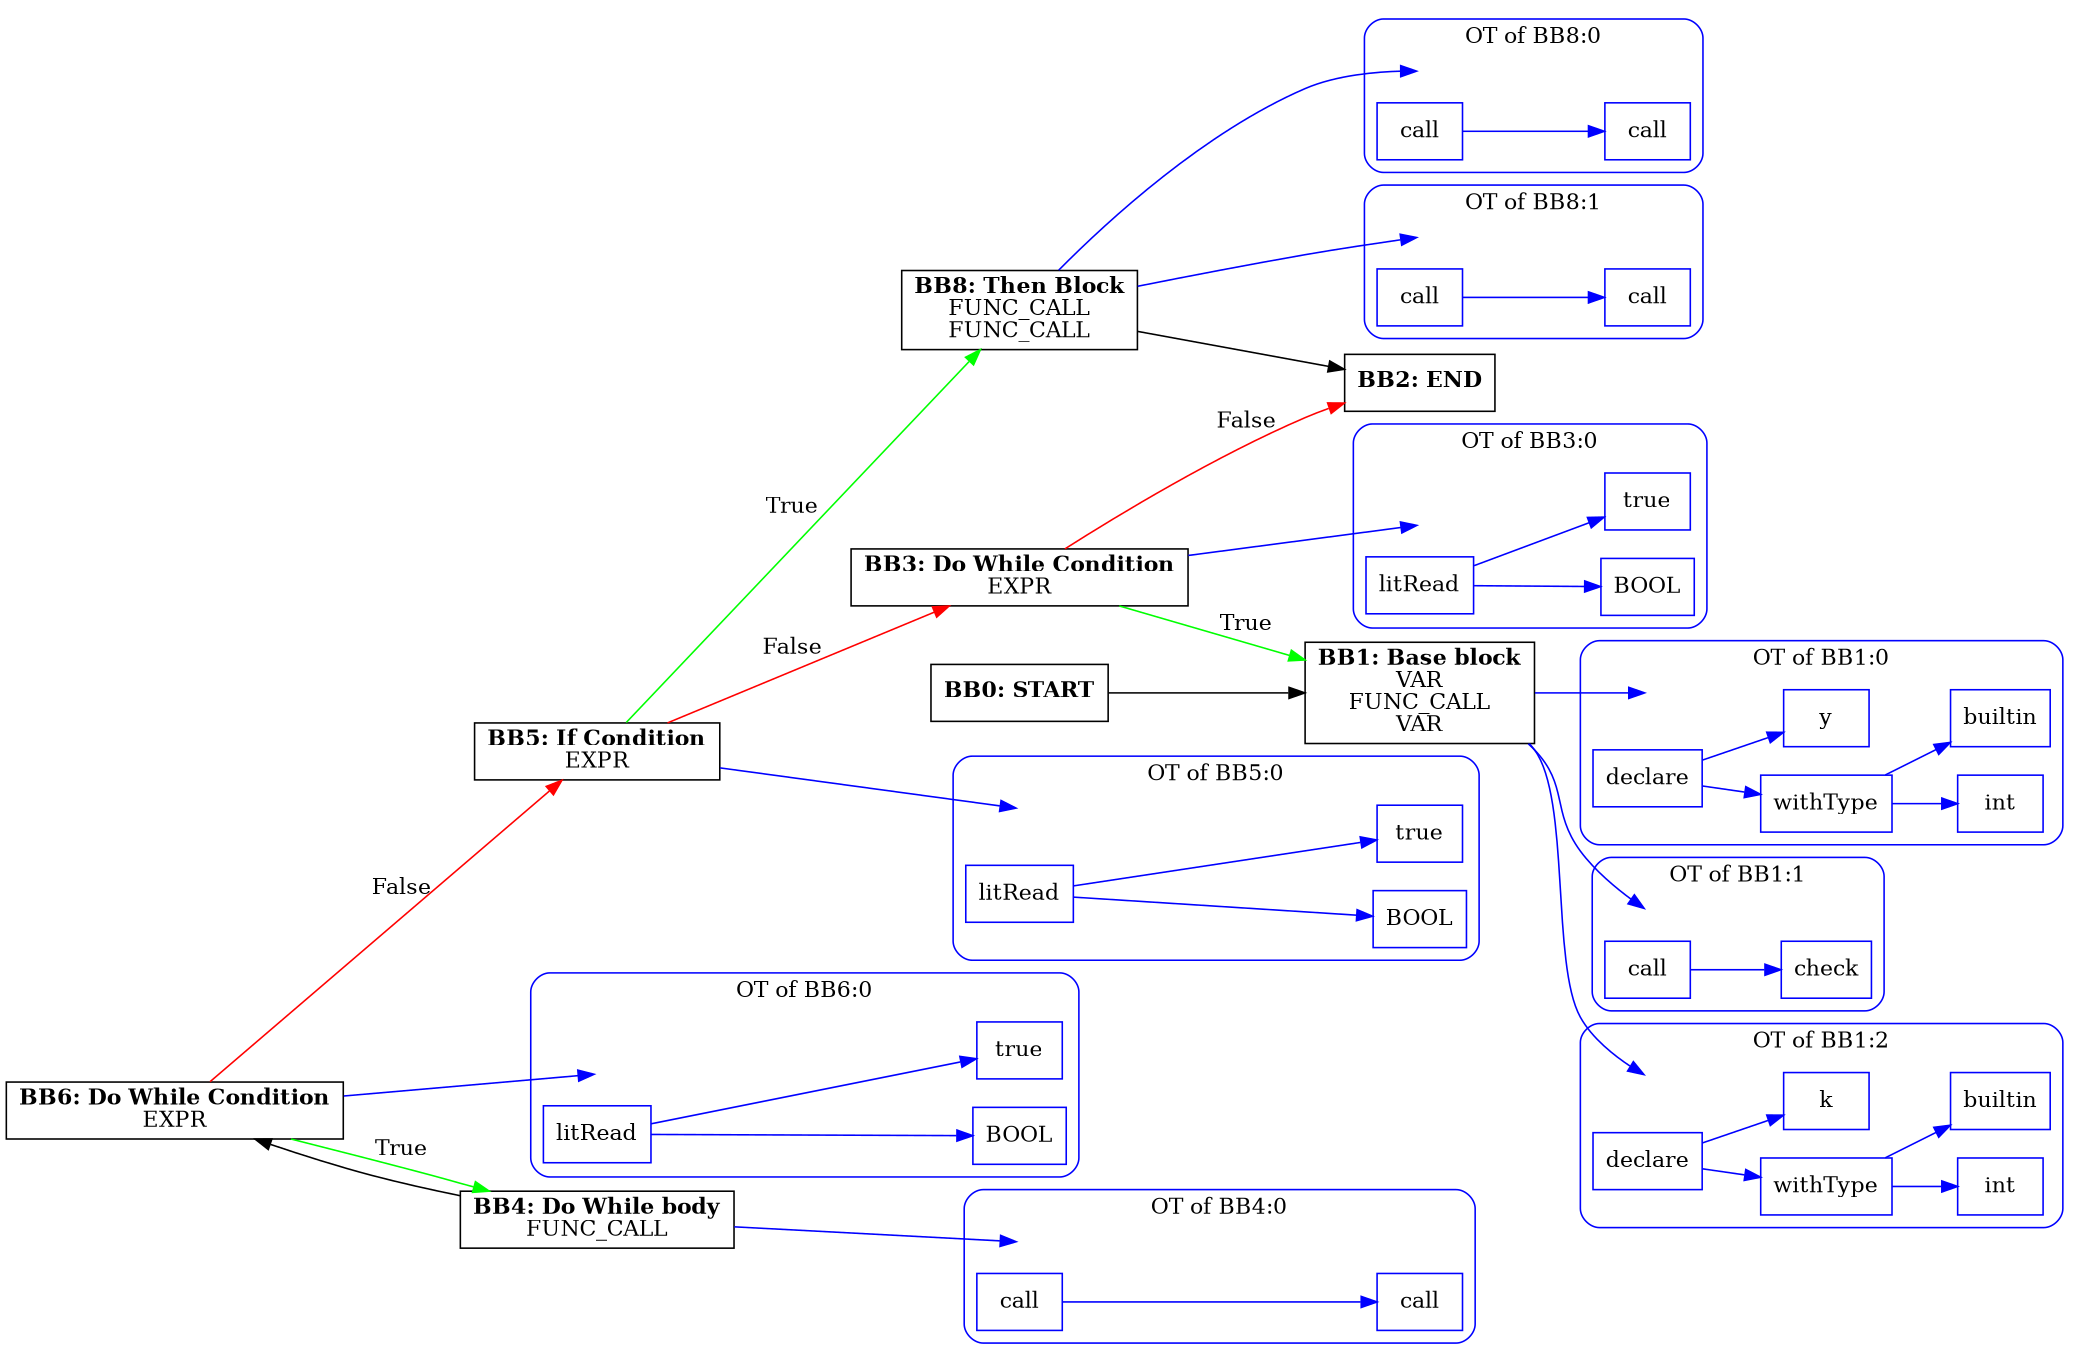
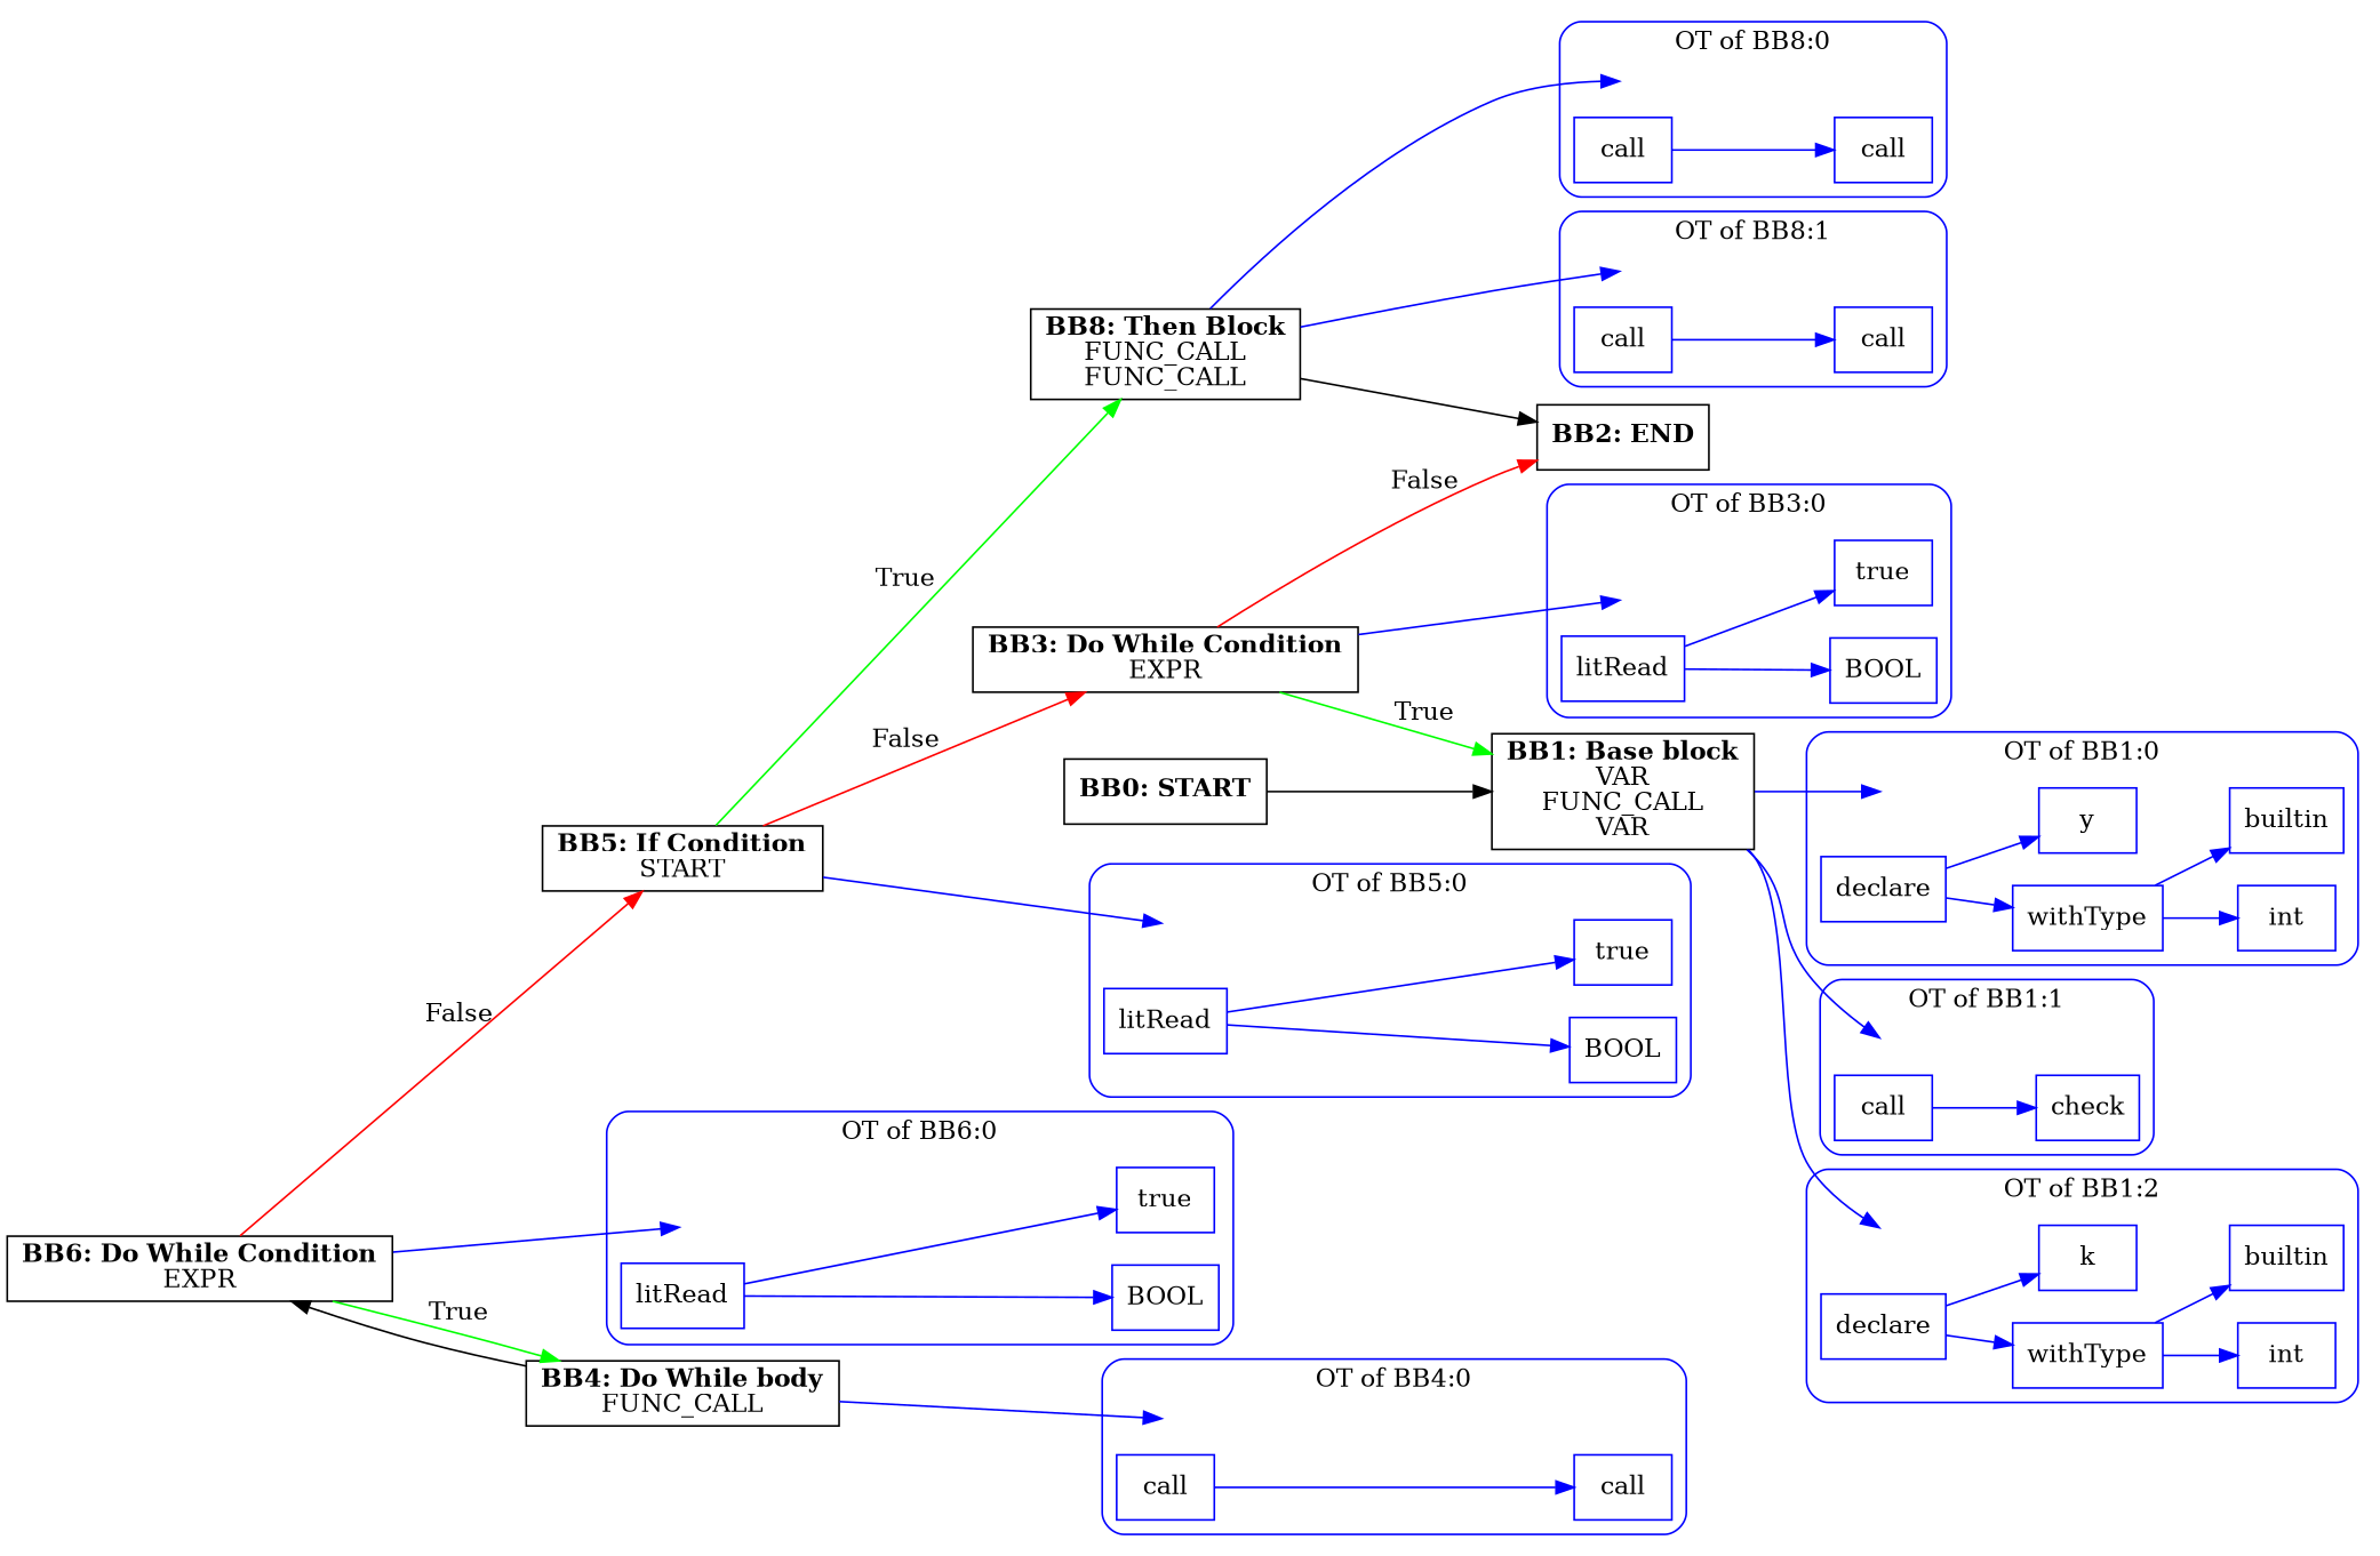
  digraph {
    compound=true
    rankdir=LR
    splines=true
    node [shape=rectangle color=blue]
    edge [color=blue]
    entry0 [shape=point style=invis color=""]
    n2 [label=call]
    n3 [label=call]
    entry1 [shape=point style=invis color=""]
    n5 [label=call]
    n6 [label=call]
    entry2 [shape=point style=invis color=""]
    n8 [label=litRead]
    n9 [label=BOOL]
    n10 [label=true]
    entry3 [shape=point style=invis color=""]
    n12 [label=litRead]
    n13 [label=BOOL]
    n14 [label=true]
    entry4 [shape=point style=invis color=""]
    n16 [label=call]
    n17 [label=call]
    entry5 [shape=point style=invis color=""]
    n19 [label=litRead]
    n20 [label=BOOL]
    n21 [label=true]
    entry6 [shape=point style=invis color=""]
    n23 [label=declare]
    n24 [label=withType]
    n25 [label=y]
    n26 [label=int]
    n27 [label=builtin]
    entry7 [shape=point style=invis color=""]
    n29 [label=call]
    n30 [label=check]
    entry8 [shape=point style=invis color=""]
    n32 [label=declare]
    n33 [label=withType]
    n34 [label=k]
    n35 [label=int]
    n36 [label=builtin]
    n37 [label=<<B>BB8: Then Block</B><BR ALIGN="CENTER"/>FUNC_CALL<BR ALIGN="CENTER"/>FUNC_CALL<BR ALIGN="CENTER"/>> color=""]
    n38 [label=<<B>BB2: END</B><BR ALIGN="CENTER"/>> color=""]
    n39 [label=<<B>BB3: Do While Condition</B><BR ALIGN="CENTER"/>EXPR<BR ALIGN="CENTER"/>> color=""]
    n40 [label=<<B>BB1: Base block</B><BR ALIGN="CENTER"/>VAR<BR ALIGN="CENTER"/>FUNC_CALL<BR ALIGN="CENTER"/>VAR<BR ALIGN="CENTER"/>> color=""]
    n41 [label=<<B>BB6: Do While Condition</B><BR ALIGN="CENTER"/>EXPR<BR ALIGN="CENTER"/>> color=""]
-   n42 [label=<<B>BB5: If Condition</B><BR ALIGN="CENTER"/>EXPR<BR ALIGN="CENTER"/>> color=""]
+   n42 [label=<<B>BB5: If Condition</B><BR ALIGN="CENTER"/>START<BR ALIGN="CENTER"/>> color=""]
    n43 [label=<<B>BB4: Do While body</B><BR ALIGN="CENTER"/>FUNC_CALL<BR ALIGN="CENTER"/>> color=""]
    n44 [label=<<B>BB0: START</B><BR ALIGN="CENTER"/>> color=""]
    subgraph cluster_1 {
      color=blue
      label="OT of BB8:0"
      style=rounded
      entry0
      n2
      n3
    }
    subgraph cluster_2 {
      color=blue
      label="OT of BB8:1"
      style=rounded
      entry1
      n5
      n6
    }
    subgraph cluster_3 {
      color=blue
      label="OT of BB6:0"
      style=rounded
      entry2
      n8
      n9
      n10
    }
    subgraph cluster_4 {
      color=blue
      label="OT of BB5:0"
      style=rounded
      entry3
      n12
      n13
      n14
    }
    subgraph cluster_5 {
      color=blue
      label="OT of BB4:0"
      style=rounded
      entry4
      n16
      n17
    }
    subgraph cluster_6 {
      color=blue
      label="OT of BB3:0"
      style=rounded
      entry5
      n19
      n20
      n21
    }
    subgraph cluster_7 {
      color=blue
      label="OT of BB1:0"
      style=rounded
      entry6
      n23
      n24
      n25
      n26
      n27
    }
    subgraph cluster_8 {
      color=blue
      label="OT of BB1:1"
      style=rounded
      entry7
      n29
      n30
    }
    subgraph cluster_9 {
      color=blue
      label="OT of BB1:2"
      style=rounded
      entry8
      n32
      n33
      n34
      n35
      n36
    }
    n2 -> n3
    n5 -> n6
    n8 -> n9
    n8 -> n10
    n12 -> n13
    n12 -> n14
    n16 -> n17
    n19 -> n20
    n19 -> n21
    n23 -> n24
    n23 -> n25
    n24 -> n26
    n24 -> n27
    n29 -> n30
    n32 -> n33
    n32 -> n34
    n33 -> n35
    n33 -> n36
    n37 -> entry0
    n37 -> entry1
    n37 -> n38 [color=""]
    n39 -> entry5
    n39 -> n38 [color=red label=False]
    n39 -> n40 [color=green label=True]
    n40 -> entry6
    n40 -> entry7
    n40 -> entry8
    n41 -> entry2
    n41 -> n42 [color=red label=False]
    n41 -> n43 [color=green label=True]
    n42 -> entry3
    n42 -> n37 [color=green label=True]
    n42 -> n39 [color=red label=False]
    n43 -> entry4
    n43 -> n41 [color=""]
    n44 -> n40 [color=""]
  }
